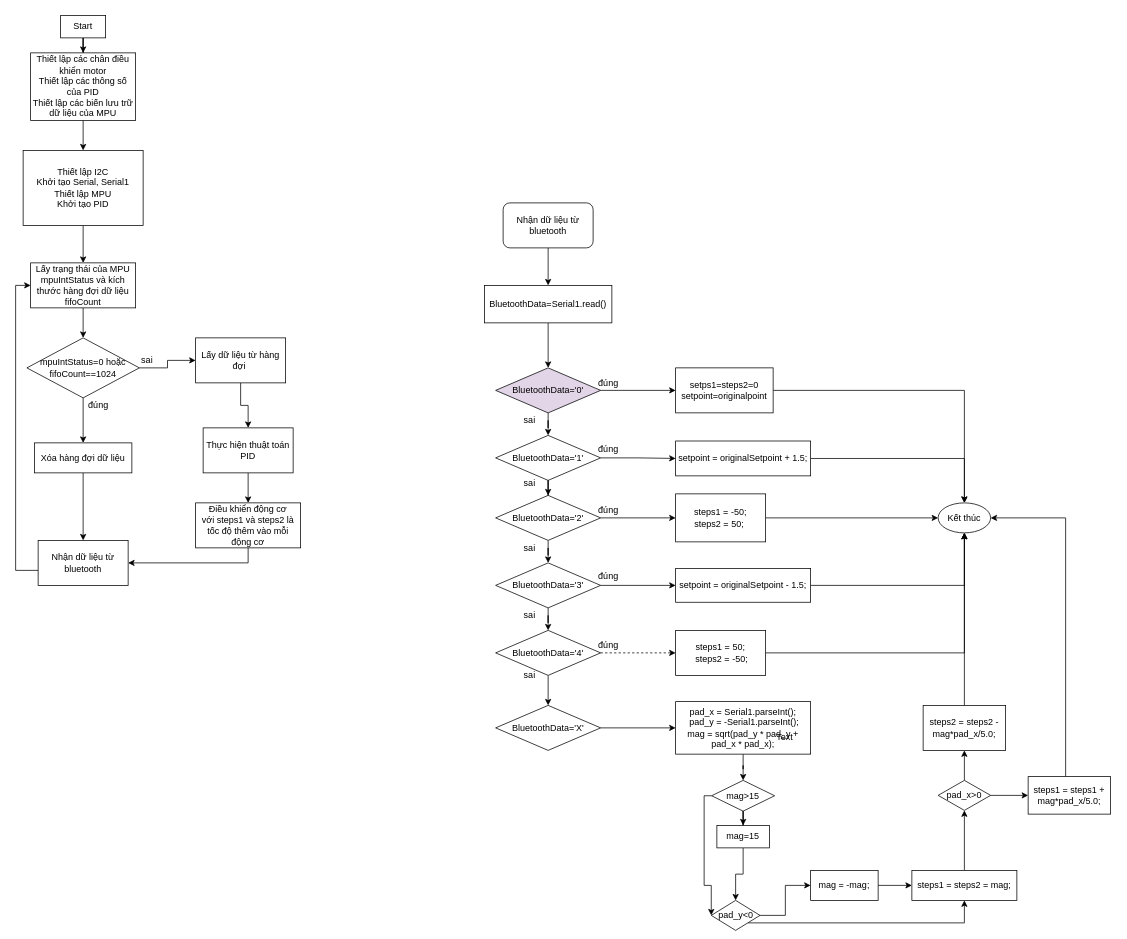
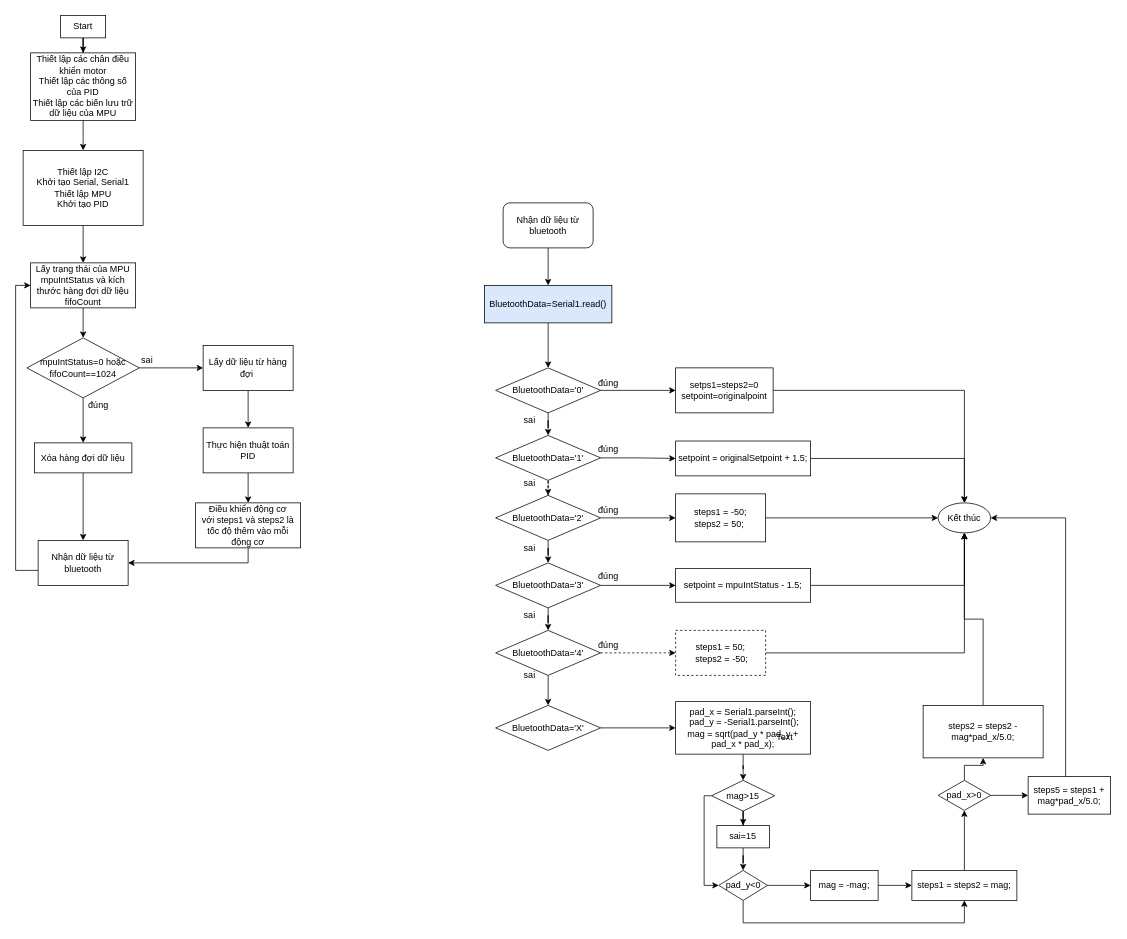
  <mxCell id="0" />
  <mxCell id="1" parent="0" />
  <mxCell id="2" style="edgeStyle=orthogonalEdgeStyle;rounded=0;orthogonalLoop=1;jettySize=auto;html=1;" edge="1" parent="1" source="3" target="7"><mxGeometry relative="1" as="geometry" /></mxCell>
  <mxCell id="3" value="Start" style="whiteSpace=wrap;html=1;rounded=0;" vertex="1" parent="1"><mxGeometry x="80" y="20" width="60" height="30" as="geometry" /></mxCell>
  <mxCell id="4" style="edgeStyle=orthogonalEdgeStyle;rounded=0;orthogonalLoop=1;jettySize=auto;html=1;" edge="1" parent="1" source="5" target="9"><mxGeometry relative="1" as="geometry" /></mxCell>
  <mxCell id="5" value="Thiết lập I2C&lt;br&gt;Khởi tạo Serial, Serial1&lt;br&gt;Thiết lập MPU&lt;br&gt;Khởi tạo PID" style="rounded=0;whiteSpace=wrap;html=1;" vertex="1" parent="1"><mxGeometry x="30" y="200" width="160" height="100" as="geometry" /></mxCell>
  <mxCell id="6" style="edgeStyle=orthogonalEdgeStyle;rounded=0;orthogonalLoop=1;jettySize=auto;html=1;entryX=0.5;entryY=0;entryDx=0;entryDy=0;" edge="1" parent="1" source="7" target="5"><mxGeometry relative="1" as="geometry" /></mxCell>
  <mxCell id="7" value="Thiết lập các chân điều khiển motor&lt;br&gt;Thiết lập các thông số của PID&lt;br&gt;Thiết lập các biến lưu trữ dữ liệu của MPU" style="rounded=0;whiteSpace=wrap;html=1;" vertex="1" parent="1"><mxGeometry x="40" y="70" width="140" height="90" as="geometry" /></mxCell>
  <mxCell id="8" style="edgeStyle=orthogonalEdgeStyle;rounded=0;orthogonalLoop=1;jettySize=auto;html=1;entryX=0.5;entryY=0;entryDx=0;entryDy=0;" edge="1" parent="1" source="9" target="12"><mxGeometry relative="1" as="geometry" /></mxCell>
  <mxCell id="9" value="Lấy trạng thái của MPU&lt;br&gt;mpuIntStatus và kích thước hàng đợi dữ liệu fifoCount" style="rounded=0;whiteSpace=wrap;html=1;" vertex="1" parent="1"><mxGeometry x="40" y="350" width="140" height="60" as="geometry" /></mxCell>
  <mxCell id="10" style="edgeStyle=orthogonalEdgeStyle;rounded=0;orthogonalLoop=1;jettySize=auto;html=1;" edge="1" parent="1" source="12" target="16"><mxGeometry relative="1" as="geometry" /></mxCell>
  <mxCell id="11" style="edgeStyle=orthogonalEdgeStyle;rounded=0;orthogonalLoop=1;jettySize=auto;html=1;" edge="1" parent="1" source="12" target="14"><mxGeometry relative="1" as="geometry" /></mxCell>
  <mxCell id="12" value="mpuIntStatus=0 hoặc fifoCount==1024" style="rhombus;whiteSpace=wrap;html=1;" vertex="1" parent="1"><mxGeometry x="35" y="450" width="150" height="80" as="geometry" /></mxCell>
  <mxCell id="13" style="edgeStyle=orthogonalEdgeStyle;rounded=0;orthogonalLoop=1;jettySize=auto;html=1;" edge="1" parent="1" source="14" target="22"><mxGeometry relative="1" as="geometry" /></mxCell>
  <mxCell id="14" value="Xóa hàng đợi dữ liệu" style="rounded=0;whiteSpace=wrap;html=1;" vertex="1" parent="1"><mxGeometry x="45" y="590" width="130" height="40" as="geometry" /></mxCell>
  <mxCell id="15" style="edgeStyle=orthogonalEdgeStyle;rounded=0;orthogonalLoop=1;jettySize=auto;html=1;" edge="1" parent="1" source="16" target="18"><mxGeometry relative="1" as="geometry" /></mxCell>
- <mxCell id="16" value="Lấy dữ liệu từ hàng đợi&amp;nbsp;" style="rounded=0;whiteSpace=wrap;html=1;" vertex="1" parent="1"><mxGeometry x="260" y="450" width="120" height="60" as="geometry" /></mxCell>
+ <mxCell id="16" value="Lấy dữ liệu từ hàng đợi&amp;nbsp;" style="rounded=0;whiteSpace=wrap;html=1;" vertex="1" parent="1"><mxGeometry x="270" y="460" width="120" height="60" as="geometry" /></mxCell>
  <mxCell id="17" style="edgeStyle=orthogonalEdgeStyle;rounded=0;orthogonalLoop=1;jettySize=auto;html=1;" edge="1" parent="1" source="18" target="20"><mxGeometry relative="1" as="geometry" /></mxCell>
  <mxCell id="18" value="Thực hiện thuật toán PID" style="rounded=0;whiteSpace=wrap;html=1;" vertex="1" parent="1"><mxGeometry x="270" y="570" width="120" height="60" as="geometry" /></mxCell>
  <mxCell id="19" style="edgeStyle=orthogonalEdgeStyle;rounded=0;orthogonalLoop=1;jettySize=auto;html=1;entryX=1;entryY=0.5;entryDx=0;entryDy=0;exitX=0.5;exitY=1;exitDx=0;exitDy=0;" edge="1" parent="1" source="20" target="22"><mxGeometry relative="1" as="geometry" /></mxCell>
  <mxCell id="20" value="Điều khiển động cơ&lt;br&gt;với steps1 và steps2 là tốc độ thêm vào mỗi động cơ" style="rounded=0;whiteSpace=wrap;html=1;" vertex="1" parent="1"><mxGeometry x="260" y="670" width="140" height="60" as="geometry" /></mxCell>
  <mxCell id="21" style="edgeStyle=orthogonalEdgeStyle;rounded=0;orthogonalLoop=1;jettySize=auto;html=1;entryX=0;entryY=0.5;entryDx=0;entryDy=0;" edge="1" parent="1" source="22" target="9"><mxGeometry relative="1" as="geometry"><Array as="points"><mxPoint x="20" y="760" /><mxPoint x="20" y="380" /></Array></mxGeometry></mxCell>
  <mxCell id="22" value="Nhận dữ liệu từ bluetooth" style="rounded=0;whiteSpace=wrap;html=1;" vertex="1" parent="1"><mxGeometry x="50" y="720" width="120" height="60" as="geometry" /></mxCell>
  <mxCell id="23" style="edgeStyle=orthogonalEdgeStyle;rounded=0;orthogonalLoop=1;jettySize=auto;html=1;" edge="1" parent="1" source="24" target="26"><mxGeometry relative="1" as="geometry" /></mxCell>
  <mxCell id="24" value="&lt;span&gt;Nhận dữ liệu từ bluetooth&lt;/span&gt;" style="rounded=1;whiteSpace=wrap;html=1;" vertex="1" parent="1"><mxGeometry x="670" y="270" width="120" height="60" as="geometry" /></mxCell>
  <mxCell id="25" style="edgeStyle=orthogonalEdgeStyle;rounded=0;orthogonalLoop=1;jettySize=auto;html=1;" edge="1" parent="1" source="26" target="29"><mxGeometry relative="1" as="geometry" /></mxCell>
- <mxCell id="26" value="BluetoothData=Serial1.read()" style="rounded=0;whiteSpace=wrap;html=1;" vertex="1" parent="1"><mxGeometry x="645" y="380" width="170" height="50" as="geometry" /></mxCell>
+ <mxCell id="26" value="BluetoothData=Serial1.read()" style="rounded=0;whiteSpace=wrap;html=1;fillColor=#dae8fc;" vertex="1" parent="1"><mxGeometry x="645" y="380" width="170" height="50" as="geometry" /></mxCell>
  <mxCell id="27" style="edgeStyle=orthogonalEdgeStyle;rounded=0;orthogonalLoop=1;jettySize=auto;html=1;entryX=0.5;entryY=0;entryDx=0;entryDy=0;" edge="1" parent="1" source="29" target="32"><mxGeometry relative="1" as="geometry" /></mxCell>
  <mxCell id="28" style="edgeStyle=orthogonalEdgeStyle;rounded=0;orthogonalLoop=1;jettySize=auto;html=1;entryX=0;entryY=0.5;entryDx=0;entryDy=0;" edge="1" parent="1" source="29" target="42"><mxGeometry relative="1" as="geometry" /></mxCell>
- <mxCell id="29" value="BluetoothData='0'" style="rhombus;whiteSpace=wrap;html=1;fillColor=#e1d5e7;" vertex="1" parent="1"><mxGeometry x="660" y="490" width="140" height="60" as="geometry" /></mxCell>
+ <mxCell id="29" value="BluetoothData='0'" style="rhombus;whiteSpace=wrap;html=1;" vertex="1" parent="1"><mxGeometry x="660" y="490" width="140" height="60" as="geometry" /></mxCell>
  <mxCell id="30" style="edgeStyle=orthogonalEdgeStyle;rounded=0;orthogonalLoop=1;jettySize=auto;html=1;" edge="1" parent="1" source="86" target="35"><mxGeometry relative="1" as="geometry" /></mxCell>
  <mxCell id="31" style="edgeStyle=orthogonalEdgeStyle;rounded=0;orthogonalLoop=1;jettySize=auto;html=1;entryX=0;entryY=0.5;entryDx=0;entryDy=0;" edge="1" parent="1" source="32" target="44"><mxGeometry relative="1" as="geometry" /></mxCell>
  <mxCell id="32" value="BluetoothData='1'" style="rhombus;whiteSpace=wrap;html=1;" vertex="1" parent="1"><mxGeometry x="660" y="580" width="140" height="60" as="geometry" /></mxCell>
  <mxCell id="33" style="edgeStyle=orthogonalEdgeStyle;rounded=0;orthogonalLoop=1;jettySize=auto;html=1;" edge="1" parent="1" source="35" target="38"><mxGeometry relative="1" as="geometry" /></mxCell>
  <mxCell id="34" style="edgeStyle=orthogonalEdgeStyle;rounded=0;orthogonalLoop=1;jettySize=auto;html=1;entryX=0;entryY=0.5;entryDx=0;entryDy=0;" edge="1" parent="1" source="35" target="46"><mxGeometry relative="1" as="geometry" /></mxCell>
  <mxCell id="35" value="BluetoothData='3'" style="rhombus;whiteSpace=wrap;html=1;" vertex="1" parent="1"><mxGeometry x="660" y="750" width="140" height="60" as="geometry" /></mxCell>
  <mxCell id="36" style="edgeStyle=orthogonalEdgeStyle;rounded=0;orthogonalLoop=1;jettySize=auto;html=1;" edge="1" parent="1" source="38" target="40"><mxGeometry relative="1" as="geometry" /></mxCell>
  <mxCell id="37" style="edgeStyle=orthogonalEdgeStyle;rounded=0;orthogonalLoop=1;jettySize=auto;html=1;entryX=0;entryY=0.5;entryDx=0;entryDy=0;dashed=1;" edge="1" parent="1" source="38" target="51"><mxGeometry relative="1" as="geometry" /></mxCell>
  <mxCell id="38" value="BluetoothData='4'" style="rhombus;whiteSpace=wrap;html=1;" vertex="1" parent="1"><mxGeometry x="660" y="840" width="140" height="60" as="geometry" /></mxCell>
  <mxCell id="39" style="edgeStyle=orthogonalEdgeStyle;rounded=0;orthogonalLoop=1;jettySize=auto;html=1;" edge="1" parent="1" source="40" target="65"><mxGeometry relative="1" as="geometry" /></mxCell>
  <mxCell id="40" value="BluetoothData='X'" style="rhombus;whiteSpace=wrap;html=1;" vertex="1" parent="1"><mxGeometry x="660" y="940" width="140" height="60" as="geometry" /></mxCell>
  <mxCell id="41" style="edgeStyle=orthogonalEdgeStyle;rounded=0;orthogonalLoop=1;jettySize=auto;html=1;entryX=0.5;entryY=0;entryDx=0;entryDy=0;" edge="1" parent="1" source="42" target="52"><mxGeometry relative="1" as="geometry" /></mxCell>
  <mxCell id="42" value="setps1=steps2=0&lt;br&gt;setpoint=originalpoint" style="rounded=0;whiteSpace=wrap;html=1;" vertex="1" parent="1"><mxGeometry x="900" y="490" width="130" height="60" as="geometry" /></mxCell>
  <mxCell id="43" style="edgeStyle=orthogonalEdgeStyle;rounded=0;orthogonalLoop=1;jettySize=auto;html=1;entryX=0.5;entryY=0;entryDx=0;entryDy=0;" edge="1" parent="1" source="44" target="52"><mxGeometry relative="1" as="geometry" /></mxCell>
  <mxCell id="44" value="setpoint = originalSetpoint + 1.5;" style="rounded=0;whiteSpace=wrap;html=1;" vertex="1" parent="1"><mxGeometry x="900" y="587.5" width="180" height="46.5" as="geometry" /></mxCell>
  <mxCell id="45" style="edgeStyle=orthogonalEdgeStyle;rounded=0;orthogonalLoop=1;jettySize=auto;html=1;" edge="1" parent="1" source="46" target="52"><mxGeometry relative="1" as="geometry" /></mxCell>
- <mxCell id="46" value="setpoint = originalSetpoint - 1.5;" style="rounded=0;whiteSpace=wrap;html=1;" vertex="1" parent="1"><mxGeometry x="900" y="757.5" width="180" height="45" as="geometry" /></mxCell>
+ <mxCell id="46" value="setpoint = mpuIntStatus - 1.5;" style="rounded=0;whiteSpace=wrap;html=1;" vertex="1" parent="1"><mxGeometry x="900" y="757.5" width="180" height="45" as="geometry" /></mxCell>
  <mxCell id="47" style="edgeStyle=orthogonalEdgeStyle;rounded=0;orthogonalLoop=1;jettySize=auto;html=1;entryX=0;entryY=0.5;entryDx=0;entryDy=0;" edge="1" parent="1" source="86" target="49"><mxGeometry relative="1" as="geometry" /></mxCell>
  <mxCell id="48" style="edgeStyle=orthogonalEdgeStyle;rounded=0;orthogonalLoop=1;jettySize=auto;html=1;" edge="1" parent="1" source="49" target="52"><mxGeometry relative="1" as="geometry" /></mxCell>
  <mxCell id="49" value="&lt;div&gt;steps1 = -50;&lt;/div&gt;&lt;div&gt;steps2 = 50;&amp;nbsp;&lt;/div&gt;" style="rounded=0;whiteSpace=wrap;html=1;" vertex="1" parent="1"><mxGeometry x="900" y="658" width="120" height="64" as="geometry" /></mxCell>
  <mxCell id="50" style="edgeStyle=orthogonalEdgeStyle;rounded=0;orthogonalLoop=1;jettySize=auto;html=1;" edge="1" parent="1" source="51" target="52"><mxGeometry relative="1" as="geometry" /></mxCell>
- <mxCell id="51" value="&lt;div&gt;steps1 = 50;&lt;/div&gt;&lt;div&gt;&amp;nbsp; steps2 = -50;&amp;nbsp;&lt;/div&gt;" style="rounded=0;whiteSpace=wrap;html=1;" vertex="1" parent="1"><mxGeometry x="900" y="840" width="120" height="60" as="geometry" /></mxCell>
+ <mxCell id="51" value="&lt;div&gt;steps1 = 50;&lt;/div&gt;&lt;div&gt;&amp;nbsp; steps2 = -50;&amp;nbsp;&lt;/div&gt;" style="rounded=0;whiteSpace=wrap;html=1;dashed=1;" vertex="1" parent="1"><mxGeometry x="900" y="840" width="120" height="60" as="geometry" /></mxCell>
  <mxCell id="52" value="Kết thúc" style="ellipse;whiteSpace=wrap;html=1;" vertex="1" parent="1"><mxGeometry x="1250" y="670" width="70" height="40" as="geometry" /></mxCell>
  <mxCell id="53" value="sai" style="text;html=1;align=center;verticalAlign=middle;resizable=0;points=[];autosize=1;" vertex="1" parent="1"><mxGeometry x="180" y="470" width="30" height="20" as="geometry" /></mxCell>
  <mxCell id="54" value="đúng" style="text;html=1;align=center;verticalAlign=middle;resizable=0;points=[];autosize=1;" vertex="1" parent="1"><mxGeometry x="110" y="530" width="40" height="20" as="geometry" /></mxCell>
  <mxCell id="55" value="đúng" style="text;html=1;align=center;verticalAlign=middle;resizable=0;points=[];autosize=1;" vertex="1" parent="1"><mxGeometry x="790" y="587.5" width="40" height="20" as="geometry" /></mxCell>
  <mxCell id="56" value="sai" style="text;html=1;align=center;verticalAlign=middle;resizable=0;points=[];autosize=1;" vertex="1" parent="1"><mxGeometry x="690" y="550" width="30" height="20" as="geometry" /></mxCell>
  <mxCell id="57" value="sai" style="text;html=1;align=center;verticalAlign=middle;resizable=0;points=[];autosize=1;" vertex="1" parent="1"><mxGeometry x="690" y="634" width="30" height="20" as="geometry" /></mxCell>
  <mxCell id="58" value="sai" style="text;html=1;align=center;verticalAlign=middle;resizable=0;points=[];autosize=1;" vertex="1" parent="1"><mxGeometry x="690" y="720" width="30" height="20" as="geometry" /></mxCell>
  <mxCell id="59" value="sai" style="text;html=1;align=center;verticalAlign=middle;resizable=0;points=[];autosize=1;" vertex="1" parent="1"><mxGeometry x="690" y="810" width="30" height="20" as="geometry" /></mxCell>
  <mxCell id="60" value="sai" style="text;html=1;align=center;verticalAlign=middle;resizable=0;points=[];autosize=1;" vertex="1" parent="1"><mxGeometry x="690" y="890" width="30" height="20" as="geometry" /></mxCell>
  <mxCell id="61" value="đúng" style="text;html=1;align=center;verticalAlign=middle;resizable=0;points=[];autosize=1;" vertex="1" parent="1"><mxGeometry x="790" y="500" width="40" height="20" as="geometry" /></mxCell>
  <mxCell id="62" value="đúng" style="text;html=1;align=center;verticalAlign=middle;resizable=0;points=[];autosize=1;" vertex="1" parent="1"><mxGeometry x="790" y="757.5" width="40" height="20" as="geometry" /></mxCell>
  <mxCell id="63" value="đúng" style="text;html=1;align=center;verticalAlign=middle;resizable=0;points=[];autosize=1;" vertex="1" parent="1"><mxGeometry x="790" y="850" width="40" height="20" as="geometry" /></mxCell>
  <mxCell id="64" style="edgeStyle=orthogonalEdgeStyle;rounded=0;orthogonalLoop=1;jettySize=auto;html=1;" edge="1" parent="1" source="65" target="69"><mxGeometry relative="1" as="geometry" /></mxCell>
  <mxCell id="65" value="pad_x = Serial1.parseInt();&lt;br&gt;&amp;nbsp;pad_y = -Serial1.parseInt();&lt;br&gt;mag = sqrt(pad_y * pad_y + pad_x * pad_x);" style="rounded=0;whiteSpace=wrap;html=1;" vertex="1" parent="1"><mxGeometry x="900" y="935" width="180" height="70" as="geometry" /></mxCell>
  <mxCell id="66" value="Text" style="text;html=1;align=center;verticalAlign=middle;resizable=0;points=[];autosize=1;" vertex="1" parent="65"><mxGeometry x="125" y="37" width="40" height="20" as="geometry" /></mxCell>
  <mxCell id="67" style="edgeStyle=orthogonalEdgeStyle;rounded=0;orthogonalLoop=1;jettySize=auto;html=1;" edge="1" parent="1" source="69" target="71"><mxGeometry relative="1" as="geometry" /></mxCell>
  <mxCell id="68" style="edgeStyle=orthogonalEdgeStyle;rounded=0;orthogonalLoop=1;jettySize=auto;html=1;entryX=0;entryY=0.5;entryDx=0;entryDy=0;" edge="1" parent="1" source="69" target="74"><mxGeometry relative="1" as="geometry"><Array as="points"><mxPoint x="938" y="1061" /><mxPoint x="938" y="1180" /></Array></mxGeometry></mxCell>
  <mxCell id="69" value="mag&amp;gt;15" style="rhombus;whiteSpace=wrap;html=1;" vertex="1" parent="1"><mxGeometry x="948" y="1040" width="84" height="41" as="geometry" /></mxCell>
  <mxCell id="70" style="edgeStyle=orthogonalEdgeStyle;rounded=0;orthogonalLoop=1;jettySize=auto;html=1;" edge="1" parent="1" source="71" target="74"><mxGeometry relative="1" as="geometry" /></mxCell>
- <mxCell id="71" value="mag=15" style="rounded=0;whiteSpace=wrap;html=1;" vertex="1" parent="1"><mxGeometry x="955" y="1100" width="70" height="30" as="geometry" /></mxCell>
+ <mxCell id="71" value="sai=15" style="rounded=0;whiteSpace=wrap;html=1;" vertex="1" parent="1"><mxGeometry x="955" y="1100" width="70" height="30" as="geometry" /></mxCell>
  <mxCell id="72" style="edgeStyle=orthogonalEdgeStyle;rounded=0;orthogonalLoop=1;jettySize=auto;html=1;entryX=0;entryY=0.5;entryDx=0;entryDy=0;" edge="1" parent="1" source="74" target="76"><mxGeometry relative="1" as="geometry" /></mxCell>
  <mxCell id="73" style="edgeStyle=orthogonalEdgeStyle;rounded=0;orthogonalLoop=1;jettySize=auto;html=1;entryX=0.5;entryY=1;entryDx=0;entryDy=0;" edge="1" parent="1" source="74" target="78"><mxGeometry relative="1" as="geometry"><Array as="points"><mxPoint x="990" y="1230" /><mxPoint x="1285" y="1230" /></Array></mxGeometry></mxCell>
- <mxCell id="74" value="pad_y&amp;lt;0" style="rhombus;whiteSpace=wrap;html=1;" vertex="1" parent="1"><mxGeometry x="947.5" y="1200" width="65" height="40" as="geometry" /></mxCell>
+ <mxCell id="74" value="pad_y&amp;lt;0" style="rhombus;whiteSpace=wrap;html=1;" vertex="1" parent="1"><mxGeometry x="957.5" y="1160" width="65" height="40" as="geometry" /></mxCell>
  <mxCell id="75" style="edgeStyle=orthogonalEdgeStyle;rounded=0;orthogonalLoop=1;jettySize=auto;html=1;entryX=0;entryY=0.5;entryDx=0;entryDy=0;" edge="1" parent="1" source="76" target="78"><mxGeometry relative="1" as="geometry" /></mxCell>
  <mxCell id="76" value="mag = -mag;" style="rounded=0;whiteSpace=wrap;html=1;" vertex="1" parent="1"><mxGeometry x="1080" y="1160" width="90" height="40" as="geometry" /></mxCell>
  <mxCell id="77" style="edgeStyle=orthogonalEdgeStyle;rounded=0;orthogonalLoop=1;jettySize=auto;html=1;" edge="1" parent="1" source="78" target="83"><mxGeometry relative="1" as="geometry" /></mxCell>
  <mxCell id="78" value="steps1 = steps2 = mag;" style="rounded=0;whiteSpace=wrap;html=1;" vertex="1" parent="1"><mxGeometry x="1215" y="1160" width="140" height="40" as="geometry" /></mxCell>
  <mxCell id="79" style="edgeStyle=orthogonalEdgeStyle;rounded=0;orthogonalLoop=1;jettySize=auto;html=1;entryX=0.5;entryY=1;entryDx=0;entryDy=0;" edge="1" parent="1" source="80" target="52"><mxGeometry relative="1" as="geometry" /></mxCell>
- <mxCell id="80" value="steps2 = steps2 - mag*pad_x/5.0;" style="rounded=0;whiteSpace=wrap;html=1;" vertex="1" parent="1"><mxGeometry x="1230" y="940" width="110" height="60" as="geometry" /></mxCell>
+ <mxCell id="80" value="steps2 = steps2 - mag*pad_x/5.0;" style="rounded=0;whiteSpace=wrap;html=1;" vertex="1" parent="1"><mxGeometry x="1230" y="940" width="160" height="70" as="geometry" /></mxCell>
  <mxCell id="81" style="edgeStyle=orthogonalEdgeStyle;rounded=0;orthogonalLoop=1;jettySize=auto;html=1;" edge="1" parent="1" source="83" target="80"><mxGeometry relative="1" as="geometry" /></mxCell>
  <mxCell id="82" style="edgeStyle=orthogonalEdgeStyle;rounded=0;orthogonalLoop=1;jettySize=auto;html=1;entryX=0;entryY=0.5;entryDx=0;entryDy=0;" edge="1" parent="1" source="83" target="85"><mxGeometry relative="1" as="geometry" /></mxCell>
  <mxCell id="83" value="pad_x&amp;gt;0" style="rhombus;whiteSpace=wrap;html=1;" vertex="1" parent="1"><mxGeometry x="1250" y="1040" width="70" height="40" as="geometry" /></mxCell>
  <mxCell id="84" style="edgeStyle=orthogonalEdgeStyle;rounded=0;orthogonalLoop=1;jettySize=auto;html=1;entryX=1;entryY=0.5;entryDx=0;entryDy=0;" edge="1" parent="1" source="85" target="52"><mxGeometry relative="1" as="geometry"><Array as="points"><mxPoint x="1420" y="690" /></Array></mxGeometry></mxCell>
- <mxCell id="85" value="steps1 = steps1 + mag*pad_x/5.0;" style="rounded=0;whiteSpace=wrap;html=1;" vertex="1" parent="1"><mxGeometry x="1370" y="1035" width="110" height="50" as="geometry" /></mxCell>
+ <mxCell id="85" value="steps5 = steps1 + mag*pad_x/5.0;" style="rounded=0;whiteSpace=wrap;html=1;" vertex="1" parent="1"><mxGeometry x="1370" y="1035" width="110" height="50" as="geometry" /></mxCell>
  <mxCell id="86" value="BluetoothData='2'" style="rhombus;whiteSpace=wrap;html=1;" vertex="1" parent="1"><mxGeometry x="660" y="660" width="140" height="60" as="geometry" /></mxCell>
- <mxCell id="87" style="edgeStyle=orthogonalEdgeStyle;rounded=0;orthogonalLoop=1;jettySize=auto;html=1;" edge="1" parent="1" source="32" target="86"><mxGeometry relative="1" as="geometry"><mxPoint x="730" y="640" as="sourcePoint" /><mxPoint x="730" y="810" as="targetPoint" /></mxGeometry></mxCell>
+ <mxCell id="87" style="edgeStyle=orthogonalEdgeStyle;rounded=0;orthogonalLoop=1;jettySize=auto;html=1;dashed=1;" edge="1" parent="1" source="32" target="86"><mxGeometry relative="1" as="geometry"><mxPoint x="730" y="640" as="sourcePoint" /><mxPoint x="730" y="810" as="targetPoint" /></mxGeometry></mxCell>
  <mxCell id="88" value="đúng" style="text;html=1;align=center;verticalAlign=middle;resizable=0;points=[];autosize=1;" vertex="1" parent="1"><mxGeometry x="790" y="670" width="40" height="20" as="geometry" /></mxCell>
